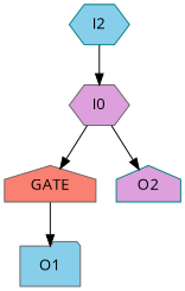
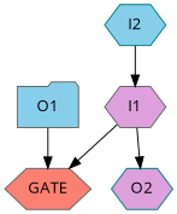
  digraph {
    fontname="Open Sans"
    node [LABEL=INPUT color=gray40 fillcolor=plum fontname="Open Sans" shape=house style=filled]
    edge [fontname="Open Sans"]
-   GATE [LABEL=AND2 fillcolor=salmon]
-   I1 [shape=hexagon label=I0]
-   O2 [LABEL=OUTPUT color=teal]
+   GATE [LABEL=AND2 fillcolor=salmon shape=hexagon]
+   I1 [shape=hexagon]
+   O2 [LABEL=OUTPUT color=teal shape=hexagon]
    O1 [LABEL=OUTPUT fillcolor=skyblue shape=folder]
    I2 [color=teal fillcolor=skyblue shape=hexagon]
-   GATE -> O1
+   O1 -> GATE
    I1 -> GATE
    I1 -> O2
    I2 -> I1
  }
